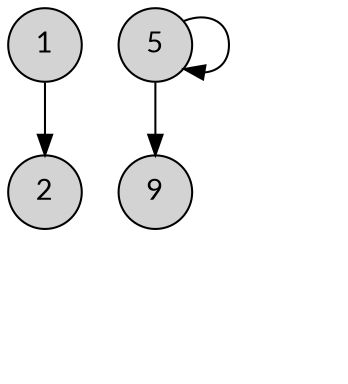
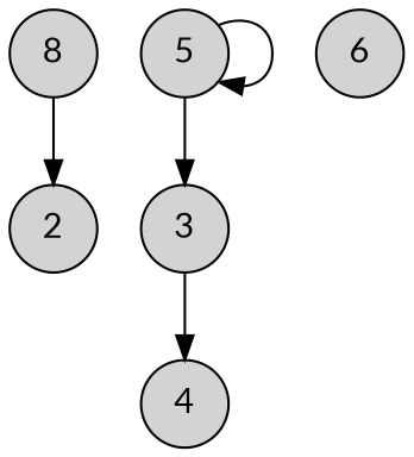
  digraph {
    fontname=Lato
    node [fillcolor=lightgray fontname=Lato shape=circle style=filled]
    edge [fontname=Lato]
-   1
+   1 [label=8]
    2
-   3 [label=9]
+   3
+   4
    5
+   6
    1 -> 2
+   3 -> 4
    5 -> 3
    5 -> 5
  }
